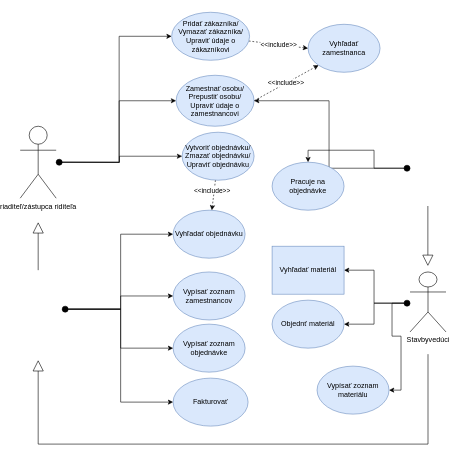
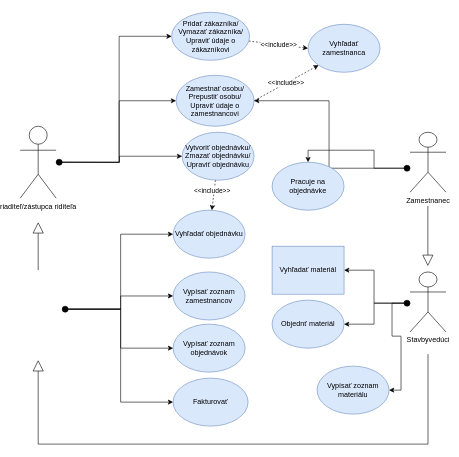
  <mxCell id="0" />
  <mxCell id="1" parent="0" />
  <mxCell id="2" value="&lt;span style=&quot;color: rgb(0, 0, 0); font-family: Helvetica; font-size: 11px; font-style: normal; font-variant-ligatures: normal; font-variant-caps: normal; font-weight: 400; letter-spacing: normal; orphans: 2; text-align: center; text-indent: 0px; text-transform: none; widows: 2; word-spacing: 0px; -webkit-text-stroke-width: 0px; background-color: rgb(255, 255, 255); text-decoration-thickness: initial; text-decoration-style: initial; text-decoration-color: initial; float: none; display: inline !important;&quot;&gt;&amp;lt;&amp;lt;include&amp;gt;&amp;gt;&lt;/span&gt;" style="rounded=0;orthogonalLoop=1;jettySize=auto;html=1;entryX=0;entryY=1;entryDx=0;entryDy=0;dashed=1;exitX=1;exitY=0.5;exitDx=0;exitDy=0;" edge="1" parent="1" source="14" target="27"><mxGeometry relative="1" as="geometry" /></mxCell>
  <mxCell id="3" value="&amp;lt;&amp;lt;include&amp;gt;&amp;gt;" style="rounded=0;orthogonalLoop=1;jettySize=auto;html=1;dashed=1;" edge="1" parent="1" source="4" target="37"><mxGeometry x="-0.302" y="-3" relative="1" as="geometry"><mxPoint as="offset" /></mxGeometry></mxCell>
  <mxCell id="4" value="Vytvoriť objednávku/&lt;br&gt;Zmazať objednávku/&lt;br&gt;Upraviť objednávku" style="ellipse;whiteSpace=wrap;html=1;fillColor=#dae8fc;strokeColor=#6c8ebf;" vertex="1" parent="1"><mxGeometry x="290" y="220" width="120" height="80" as="geometry" /></mxCell>
  <mxCell id="5" style="edgeStyle=orthogonalEdgeStyle;rounded=0;orthogonalLoop=1;jettySize=auto;html=1;entryX=0;entryY=0.5;entryDx=0;entryDy=0;" edge="1" parent="1" target="4"><mxGeometry relative="1" as="geometry"><mxPoint x="80" y="270" as="sourcePoint" /></mxGeometry></mxCell>
  <mxCell id="6" style="edgeStyle=orthogonalEdgeStyle;rounded=0;orthogonalLoop=1;jettySize=auto;html=1;entryX=0;entryY=0.5;entryDx=0;entryDy=0;" edge="1" parent="1" target="13"><mxGeometry relative="1" as="geometry"><mxPoint x="84" y="270" as="sourcePoint" /><mxPoint x="289" y="150" as="targetPoint" /><Array as="points"><mxPoint x="185" y="270" /><mxPoint x="185" y="60" /></Array></mxGeometry></mxCell>
  <mxCell id="7" style="edgeStyle=orthogonalEdgeStyle;rounded=0;orthogonalLoop=1;jettySize=auto;html=1;entryX=0;entryY=0.5;entryDx=0;entryDy=0;exitX=1;exitY=0.5;exitDx=0;exitDy=0;" edge="1" parent="1" source="19" target="14"><mxGeometry relative="1" as="geometry"><mxPoint x="75" y="270" as="sourcePoint" /><mxPoint x="275" y="242.5" as="targetPoint" /><Array as="points"><mxPoint x="185" y="270" /><mxPoint x="185" y="167" /><mxPoint x="280" y="167" /></Array></mxGeometry></mxCell>
  <mxCell id="8" style="edgeStyle=orthogonalEdgeStyle;rounded=0;orthogonalLoop=1;jettySize=auto;html=1;endArrow=block;endFill=0;endSize=16;" edge="1" parent="1"><mxGeometry relative="1" as="geometry"><mxPoint x="50" y="370" as="targetPoint" /><mxPoint x="50" y="450" as="sourcePoint" /></mxGeometry></mxCell>
  <mxCell id="9" value="riaditeľ/zástupca riditeľa" style="shape=umlActor;verticalLabelPosition=bottom;verticalAlign=top;html=1;outlineConnect=0;" vertex="1" parent="1"><mxGeometry x="20" y="210" width="60" height="120" as="geometry" /></mxCell>
  <mxCell id="10" style="edgeStyle=orthogonalEdgeStyle;rounded=0;orthogonalLoop=1;jettySize=auto;html=1;endArrow=block;endFill=0;endSize=16;" edge="1" parent="1"><mxGeometry relative="1" as="geometry"><mxPoint x="50" y="600" as="targetPoint" /><mxPoint x="700" y="590" as="sourcePoint" /><Array as="points"><mxPoint x="700" y="740" /><mxPoint x="50" y="740" /></Array></mxGeometry></mxCell>
  <mxCell id="11" value="Stavbyvedúci" style="shape=umlActor;verticalLabelPosition=bottom;verticalAlign=top;html=1;outlineConnect=0;" vertex="1" parent="1"><mxGeometry x="670" y="453" width="60" height="100" as="geometry" /></mxCell>
  <mxCell id="12" value="&amp;lt;&amp;lt;include&amp;gt;&amp;gt;" style="rounded=0;orthogonalLoop=1;jettySize=auto;html=1;entryX=0;entryY=0.5;entryDx=0;entryDy=0;dashed=1;" edge="1" parent="1" source="13" target="27"><mxGeometry relative="1" as="geometry" /></mxCell>
  <mxCell id="13" value="Pridať zákazníka/&lt;br&gt;Vymazať zákazníka/&lt;br&gt;Upraviť údaje o zákazníkovi" style="ellipse;whiteSpace=wrap;html=1;fillColor=#dae8fc;strokeColor=#6c8ebf;" vertex="1" parent="1"><mxGeometry x="272.5" y="20" width="130" height="80" as="geometry" /></mxCell>
  <mxCell id="14" value="Zamestnať osobu/&lt;br&gt;Prepustiť osobu/&lt;br&gt;Upraviť údaje o zamestnancovi" style="ellipse;whiteSpace=wrap;html=1;fillColor=#dae8fc;strokeColor=#6c8ebf;" vertex="1" parent="1"><mxGeometry x="280" y="125" width="130" height="85" as="geometry" /></mxCell>
  <mxCell id="15" value="Objednť materiál" style="ellipse;whiteSpace=wrap;html=1;fillColor=#dae8fc;strokeColor=#6c8ebf;" vertex="1" parent="1"><mxGeometry x="440" y="500" width="120" height="80" as="geometry" /></mxCell>
  <mxCell id="16" value="Vypísať zoznam zamestnancov" style="ellipse;whiteSpace=wrap;html=1;fillColor=#dae8fc;strokeColor=#6c8ebf;" vertex="1" parent="1"><mxGeometry x="275" y="453" width="120" height="80" as="geometry" /></mxCell>
+ <mxCell id="17" value="Zamestnanec" style="shape=umlActor;verticalLabelPosition=bottom;verticalAlign=top;html=1;outlineConnect=0;" vertex="1" parent="1"><mxGeometry x="670" y="220" width="60" height="100" as="geometry" /></mxCell>
  <mxCell id="18" value="" style="edgeStyle=orthogonalEdgeStyle;rounded=0;orthogonalLoop=1;jettySize=auto;html=1;entryX=0;entryY=0.5;entryDx=0;entryDy=0;endArrow=none;" edge="1" parent="1" target="19"><mxGeometry relative="1" as="geometry"><mxPoint x="80" y="270" as="sourcePoint" /><mxPoint x="290" y="350" as="targetPoint" /></mxGeometry></mxCell>
  <mxCell id="19" value="" style="ellipse;whiteSpace=wrap;html=1;aspect=fixed;strokeColor=#000000;fillColor=#000000;" vertex="1" parent="1"><mxGeometry x="80" y="265" width="10" height="10" as="geometry" /></mxCell>
  <mxCell id="20" style="edgeStyle=orthogonalEdgeStyle;rounded=0;orthogonalLoop=1;jettySize=auto;html=1;exitX=0;exitY=0.5;exitDx=0;exitDy=0;entryX=1;entryY=0.5;entryDx=0;entryDy=0;" edge="1" parent="1" source="22" target="14"><mxGeometry relative="1" as="geometry" /></mxCell>
  <mxCell id="21" style="edgeStyle=orthogonalEdgeStyle;rounded=0;orthogonalLoop=1;jettySize=auto;html=1;exitX=0;exitY=0.5;exitDx=0;exitDy=0;entryX=0.5;entryY=0;entryDx=0;entryDy=0;" edge="1" parent="1" source="22" target="35"><mxGeometry relative="1" as="geometry" /></mxCell>
  <mxCell id="22" value="" style="ellipse;whiteSpace=wrap;html=1;aspect=fixed;strokeColor=#000000;fillColor=#000000;" vertex="1" parent="1"><mxGeometry x="660" y="275" width="10" height="10" as="geometry" /></mxCell>
  <mxCell id="23" style="edgeStyle=orthogonalEdgeStyle;rounded=0;orthogonalLoop=1;jettySize=auto;html=1;exitX=0;exitY=0.5;exitDx=0;exitDy=0;entryX=1;entryY=0.5;entryDx=0;entryDy=0;" edge="1" parent="1" source="26" target="36"><mxGeometry relative="1" as="geometry" /></mxCell>
  <mxCell id="24" style="edgeStyle=orthogonalEdgeStyle;rounded=0;orthogonalLoop=1;jettySize=auto;html=1;exitX=0;exitY=0.5;exitDx=0;exitDy=0;entryX=1;entryY=0.5;entryDx=0;entryDy=0;" edge="1" parent="1" source="26" target="15"><mxGeometry relative="1" as="geometry" /></mxCell>
  <mxCell id="25" style="edgeStyle=orthogonalEdgeStyle;rounded=0;orthogonalLoop=1;jettySize=auto;html=1;exitX=0;exitY=0.5;exitDx=0;exitDy=0;entryX=1;entryY=0.5;entryDx=0;entryDy=0;" edge="1" parent="1" source="26" target="38"><mxGeometry relative="1" as="geometry" /></mxCell>
  <mxCell id="26" value="" style="ellipse;whiteSpace=wrap;html=1;aspect=fixed;strokeColor=#000000;fillColor=#000000;" vertex="1" parent="1"><mxGeometry x="660" y="500" width="10" height="10" as="geometry" /></mxCell>
  <mxCell id="27" value="Vyhľadať zamestnanca" style="ellipse;whiteSpace=wrap;html=1;fillColor=#dae8fc;strokeColor=#6c8ebf;" vertex="1" parent="1"><mxGeometry x="500" y="40" width="120" height="80" as="geometry" /></mxCell>
- <mxCell id="28" value="Vypísať zoznam objednávke" style="ellipse;whiteSpace=wrap;html=1;fillColor=#dae8fc;strokeColor=#6c8ebf;" vertex="1" parent="1"><mxGeometry x="275" y="540" width="120" height="80" as="geometry" /></mxCell>
+ <mxCell id="28" value="Vypísať zoznam objednávok" style="ellipse;whiteSpace=wrap;html=1;fillColor=#dae8fc;strokeColor=#6c8ebf;" vertex="1" parent="1"><mxGeometry x="275" y="540" width="120" height="80" as="geometry" /></mxCell>
  <mxCell id="29" style="edgeStyle=orthogonalEdgeStyle;rounded=0;orthogonalLoop=1;jettySize=auto;html=1;exitX=1;exitY=0.5;exitDx=0;exitDy=0;entryX=0;entryY=0.5;entryDx=0;entryDy=0;" edge="1" parent="1" source="33" target="16"><mxGeometry relative="1" as="geometry" /></mxCell>
  <mxCell id="30" style="edgeStyle=orthogonalEdgeStyle;rounded=0;orthogonalLoop=1;jettySize=auto;html=1;exitX=1;exitY=0.5;exitDx=0;exitDy=0;entryX=0;entryY=0.5;entryDx=0;entryDy=0;" edge="1" parent="1" source="33" target="28"><mxGeometry relative="1" as="geometry" /></mxCell>
  <mxCell id="31" style="edgeStyle=orthogonalEdgeStyle;rounded=0;orthogonalLoop=1;jettySize=auto;html=1;exitX=1;exitY=0.5;exitDx=0;exitDy=0;entryX=0;entryY=0.5;entryDx=0;entryDy=0;" edge="1" parent="1" source="33" target="34"><mxGeometry relative="1" as="geometry" /></mxCell>
  <mxCell id="32" style="edgeStyle=orthogonalEdgeStyle;rounded=0;orthogonalLoop=1;jettySize=auto;html=1;exitX=1;exitY=0.5;exitDx=0;exitDy=0;entryX=0;entryY=0.5;entryDx=0;entryDy=0;" edge="1" parent="1" source="33" target="37"><mxGeometry relative="1" as="geometry" /></mxCell>
  <mxCell id="33" value="" style="ellipse;whiteSpace=wrap;html=1;aspect=fixed;strokeColor=#000000;fillColor=#000000;" vertex="1" parent="1"><mxGeometry x="90" y="510" width="10" height="10" as="geometry" /></mxCell>
  <mxCell id="34" value="Fakturovať" style="ellipse;whiteSpace=wrap;html=1;fillColor=#dae8fc;strokeColor=#6c8ebf;" vertex="1" parent="1"><mxGeometry x="275" y="630" width="125" height="80" as="geometry" /></mxCell>
  <mxCell id="35" value="Pracuje na objednávke" style="ellipse;whiteSpace=wrap;html=1;fillColor=#dae8fc;strokeColor=#6c8ebf;" vertex="1" parent="1"><mxGeometry x="440" y="270" width="120" height="80" as="geometry" /></mxCell>
  <mxCell id="36" value="Vyhľadať materiál" style="whiteSpace=wrap;html=1;fillColor=#dae8fc;strokeColor=#6c8ebf;rounded=0;" vertex="1" parent="1"><mxGeometry x="440" y="410" width="120" height="80" as="geometry" /></mxCell>
  <mxCell id="37" value="Vyhľadať objednávku" style="ellipse;whiteSpace=wrap;html=1;fillColor=#dae8fc;strokeColor=#6c8ebf;" vertex="1" parent="1"><mxGeometry x="275" y="350" width="120" height="80" as="geometry" /></mxCell>
  <mxCell id="38" value="Vypísať zoznam materiálu" style="ellipse;whiteSpace=wrap;html=1;fillColor=#dae8fc;strokeColor=#6c8ebf;" vertex="1" parent="1"><mxGeometry x="515" y="610" width="120" height="80" as="geometry" /></mxCell>
  <mxCell id="39" style="edgeStyle=orthogonalEdgeStyle;rounded=0;orthogonalLoop=1;jettySize=auto;html=1;endArrow=block;endFill=0;endSize=16;" edge="1" parent="1"><mxGeometry relative="1" as="geometry"><mxPoint x="699.76" y="443" as="targetPoint" /><mxPoint x="699.76" y="343" as="sourcePoint" /></mxGeometry></mxCell>
